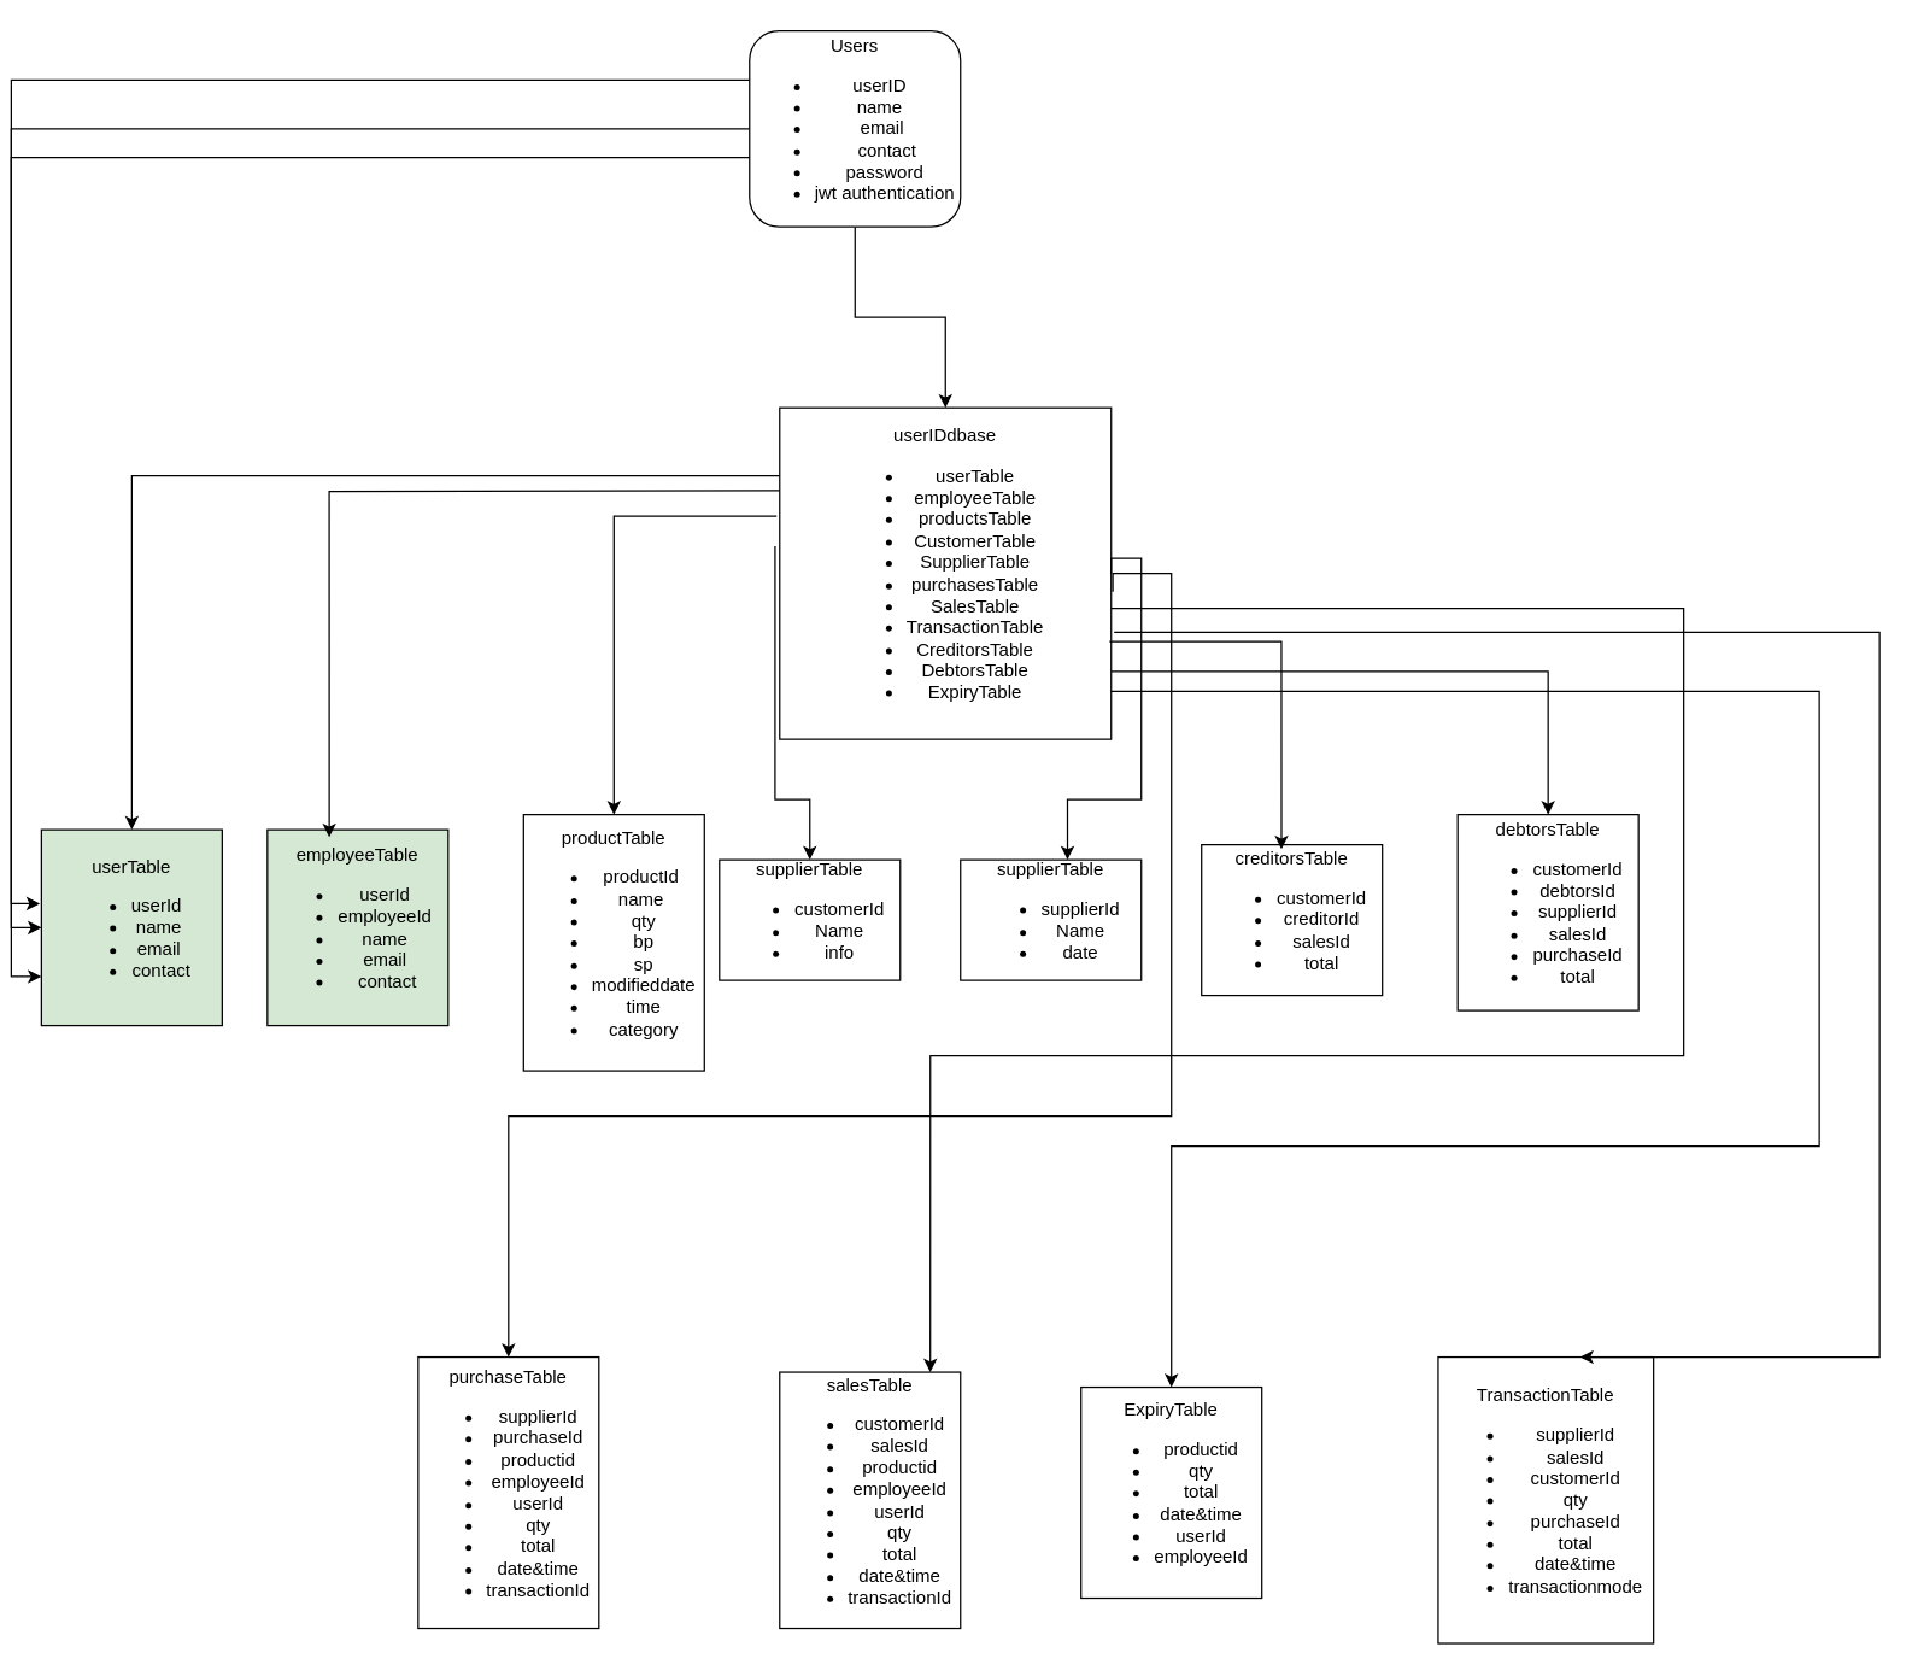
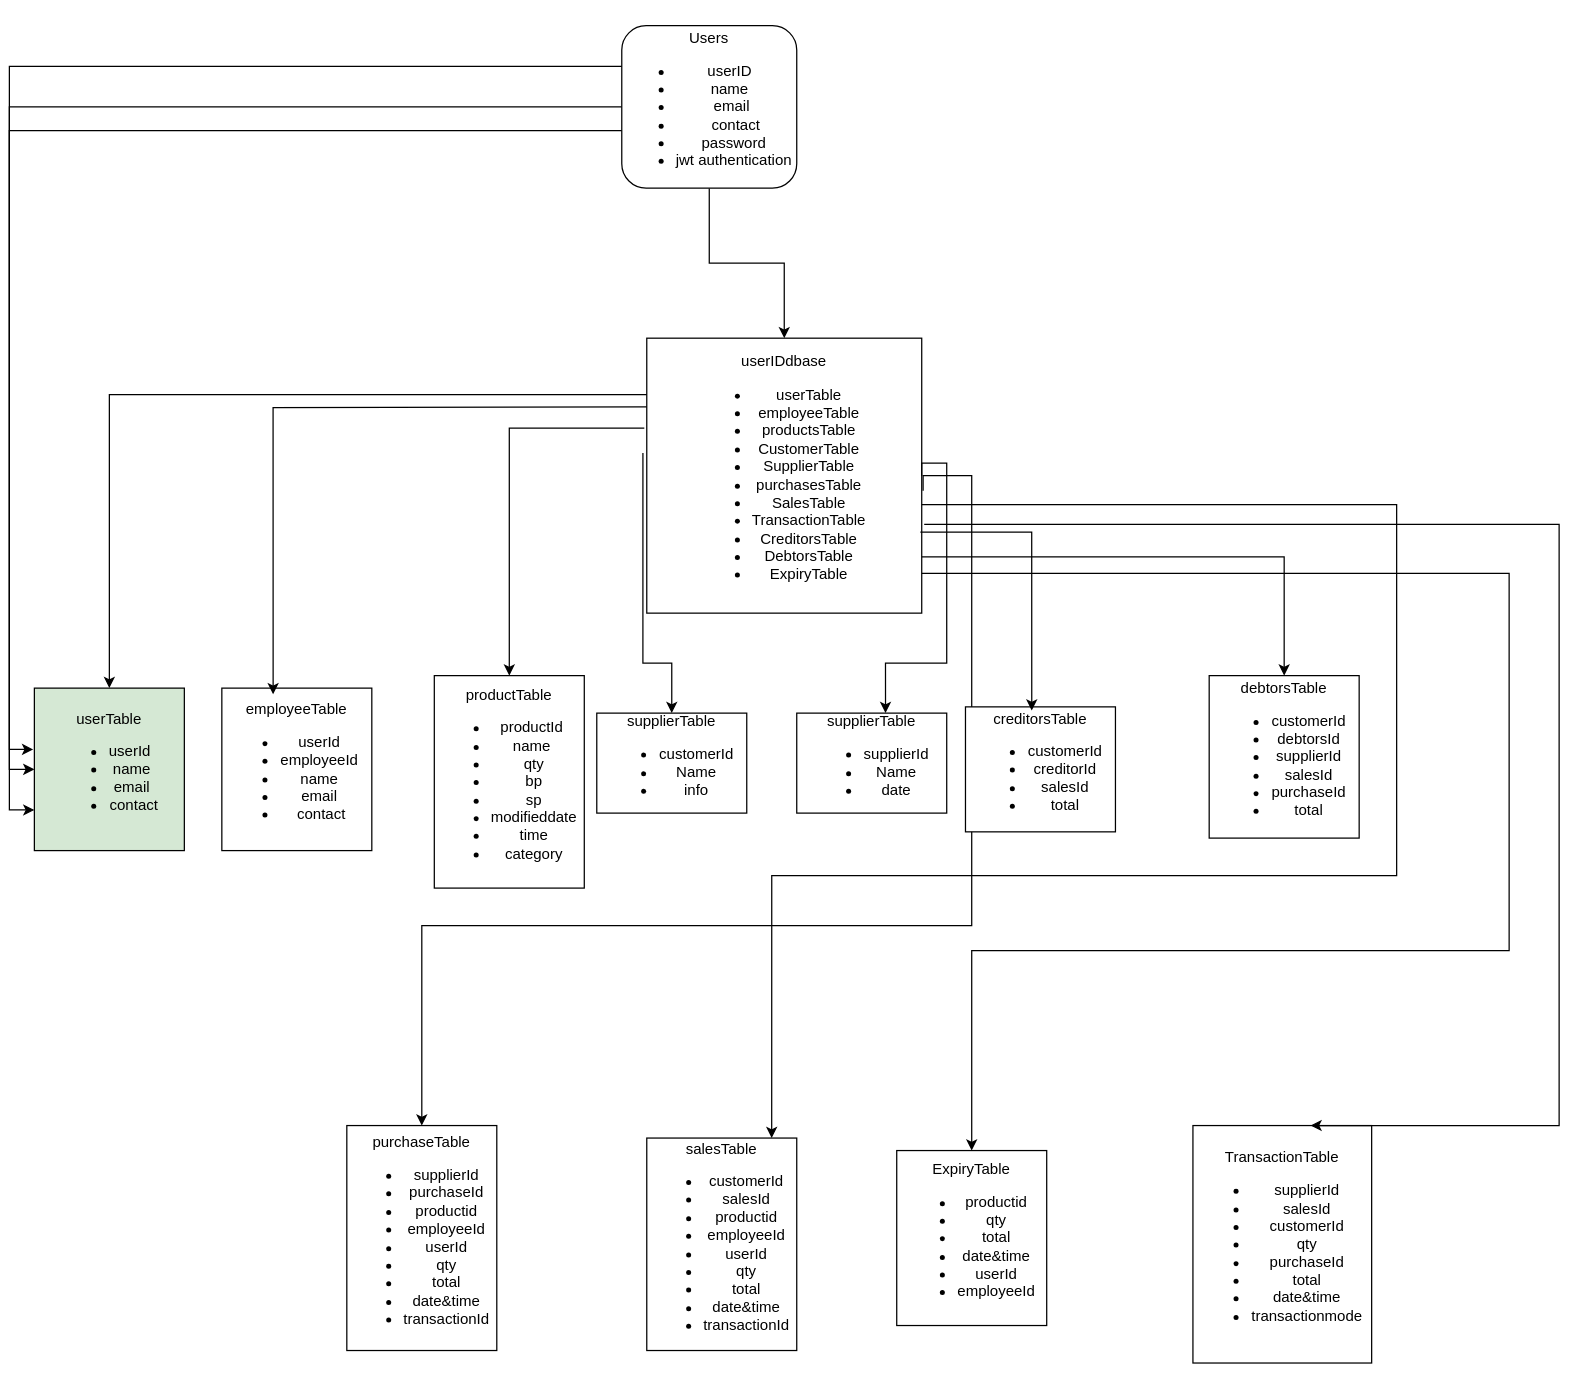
  <mxCell id="0" />
  <mxCell id="1" parent="0" />
  <mxCell id="2" value="" style="edgeStyle=orthogonalEdgeStyle;rounded=0;orthogonalLoop=1;jettySize=auto;html=1;" edge="1" parent="1" source="5" target="13"><mxGeometry relative="1" as="geometry" /></mxCell>
  <mxCell id="3" style="edgeStyle=orthogonalEdgeStyle;rounded=0;orthogonalLoop=1;jettySize=auto;html=1;exitX=0;exitY=0.5;exitDx=0;exitDy=0;entryX=0;entryY=0.5;entryDx=0;entryDy=0;" edge="1" parent="1" source="5" target="14"><mxGeometry relative="1" as="geometry" /></mxCell>
  <mxCell id="4" style="edgeStyle=orthogonalEdgeStyle;rounded=0;orthogonalLoop=1;jettySize=auto;html=1;exitX=0.014;exitY=0.646;exitDx=0;exitDy=0;entryX=0;entryY=0.75;entryDx=0;entryDy=0;exitPerimeter=0;" edge="1" parent="1" source="5" target="14"><mxGeometry relative="1" as="geometry" /></mxCell>
  <mxCell id="5" value="Users&lt;div&gt;&lt;div&gt;&lt;ul&gt;&lt;li&gt;userID&amp;nbsp;&amp;nbsp;&lt;/li&gt;&lt;li&gt;name&amp;nbsp;&amp;nbsp;&lt;/li&gt;&lt;li&gt;email&amp;nbsp;&lt;/li&gt;&lt;li&gt;&amp;nbsp;contact&lt;/li&gt;&lt;li&gt;password&lt;/li&gt;&lt;li&gt;jwt authentication&lt;/li&gt;&lt;/ul&gt;&lt;/div&gt;&lt;/div&gt;" style="rounded=1;whiteSpace=wrap;html=1;fontSize=12;glass=0;strokeWidth=1;shadow=0;" parent="1" vertex="1"><mxGeometry x="490" y="20" width="140" height="130" as="geometry" /></mxCell>
- <mxCell id="6" value="employeeTable&lt;div&gt;&lt;ul&gt;&lt;li&gt;userId&amp;nbsp;&lt;/li&gt;&lt;li&gt;employeeId&amp;nbsp;&lt;/li&gt;&lt;li&gt;name&amp;nbsp;&lt;/li&gt;&lt;li&gt;email&amp;nbsp;&lt;/li&gt;&lt;li&gt;contact&lt;/li&gt;&lt;/ul&gt;&lt;/div&gt;" style="rounded=0;whiteSpace=wrap;html=1;fillColor=#d5e8d4;" vertex="1" parent="1"><mxGeometry x="170" y="550" width="120" height="130" as="geometry" /></mxCell>
+ <mxCell id="6" value="employeeTable&lt;div&gt;&lt;ul&gt;&lt;li&gt;userId&amp;nbsp;&lt;/li&gt;&lt;li&gt;employeeId&amp;nbsp;&lt;/li&gt;&lt;li&gt;name&amp;nbsp;&lt;/li&gt;&lt;li&gt;email&amp;nbsp;&lt;/li&gt;&lt;li&gt;contact&lt;/li&gt;&lt;/ul&gt;&lt;/div&gt;" style="rounded=0;whiteSpace=wrap;html=1;" vertex="1" parent="1"><mxGeometry x="170" y="550" width="120" height="130" as="geometry" /></mxCell>
  <mxCell id="7" style="edgeStyle=orthogonalEdgeStyle;rounded=0;orthogonalLoop=1;jettySize=auto;html=1;exitX=0.005;exitY=0.205;exitDx=0;exitDy=0;exitPerimeter=0;" edge="1" parent="1" source="13" target="14"><mxGeometry relative="1" as="geometry" /></mxCell>
  <mxCell id="8" style="edgeStyle=orthogonalEdgeStyle;rounded=0;orthogonalLoop=1;jettySize=auto;html=1;exitX=-0.009;exitY=0.327;exitDx=0;exitDy=0;exitPerimeter=0;" edge="1" parent="1" source="13" target="16"><mxGeometry relative="1" as="geometry" /></mxCell>
  <mxCell id="9" style="edgeStyle=orthogonalEdgeStyle;rounded=0;orthogonalLoop=1;jettySize=auto;html=1;exitX=-0.014;exitY=0.418;exitDx=0;exitDy=0;exitPerimeter=0;" edge="1" parent="1" source="13" target="17"><mxGeometry relative="1" as="geometry" /></mxCell>
  <mxCell id="10" style="edgeStyle=orthogonalEdgeStyle;rounded=0;orthogonalLoop=1;jettySize=auto;html=1;exitX=1.005;exitY=0.555;exitDx=0;exitDy=0;exitPerimeter=0;" edge="1" parent="1" source="13" target="21"><mxGeometry relative="1" as="geometry"><Array as="points"><mxPoint x="731" y="380" /><mxPoint x="770" y="380" /><mxPoint x="770" y="740" /><mxPoint x="330" y="740" /></Array></mxGeometry></mxCell>
  <mxCell id="11" style="edgeStyle=orthogonalEdgeStyle;rounded=0;orthogonalLoop=1;jettySize=auto;html=1;exitX=0.995;exitY=0.795;exitDx=0;exitDy=0;entryX=0.5;entryY=0;entryDx=0;entryDy=0;exitPerimeter=0;" edge="1" parent="1" source="13" target="20"><mxGeometry relative="1" as="geometry" /></mxCell>
  <mxCell id="12" style="edgeStyle=orthogonalEdgeStyle;rounded=0;orthogonalLoop=1;jettySize=auto;html=1;exitX=0.991;exitY=0.855;exitDx=0;exitDy=0;exitPerimeter=0;" edge="1" parent="1" source="13" target="24"><mxGeometry relative="1" as="geometry"><Array as="points"><mxPoint x="1200" y="458" /><mxPoint x="1200" y="760" /><mxPoint x="770" y="760" /></Array></mxGeometry></mxCell>
  <mxCell id="13" value="userIDdbase&lt;div&gt;&lt;ul&gt;&lt;li&gt;userTable&lt;/li&gt;&lt;li&gt;employeeTable&lt;/li&gt;&lt;li&gt;productsTable&lt;/li&gt;&lt;li&gt;&lt;span style=&quot;background-color: transparent; color: light-dark(rgb(0, 0, 0), rgb(255, 255, 255));&quot;&gt;CustomerTable&lt;/span&gt;&lt;/li&gt;&lt;li&gt;SupplierTable&lt;/li&gt;&lt;li&gt;purchasesTable&lt;/li&gt;&lt;li&gt;SalesTable&lt;/li&gt;&lt;li&gt;TransactionTable&lt;/li&gt;&lt;li&gt;CreditorsTable&lt;/li&gt;&lt;li&gt;DebtorsTable&lt;/li&gt;&lt;li&gt;ExpiryTable&lt;/li&gt;&lt;/ul&gt;&lt;/div&gt;" style="whiteSpace=wrap;html=1;aspect=fixed;" vertex="1" parent="1"><mxGeometry x="510" y="270" width="220" height="220" as="geometry" /></mxCell>
  <mxCell id="14" value="userTable&lt;div&gt;&lt;ul&gt;&lt;li&gt;userId&amp;nbsp;&amp;nbsp;&lt;/li&gt;&lt;li&gt;name&amp;nbsp;&lt;/li&gt;&lt;li&gt;email&amp;nbsp;&lt;/li&gt;&lt;li&gt;contact&lt;/li&gt;&lt;/ul&gt;&lt;/div&gt;" style="rounded=0;whiteSpace=wrap;html=1;fillColor=#d5e8d4;" vertex="1" parent="1"><mxGeometry x="20" y="550" width="120" height="130" as="geometry" /></mxCell>
  <mxCell id="15" style="edgeStyle=orthogonalEdgeStyle;rounded=0;orthogonalLoop=1;jettySize=auto;html=1;exitX=0;exitY=0.25;exitDx=0;exitDy=0;entryX=-0.008;entryY=0.377;entryDx=0;entryDy=0;entryPerimeter=0;" edge="1" parent="1" source="5" target="14"><mxGeometry relative="1" as="geometry" /></mxCell>
  <mxCell id="16" value="productTable&lt;br&gt;&lt;div&gt;&lt;ul&gt;&lt;li&gt;productId&amp;nbsp;&lt;/li&gt;&lt;li&gt;name&amp;nbsp;&lt;/li&gt;&lt;li&gt;qty&lt;/li&gt;&lt;li&gt;bp&lt;/li&gt;&lt;li&gt;sp&lt;/li&gt;&lt;li&gt;modifieddate&lt;/li&gt;&lt;li&gt;time&lt;/li&gt;&lt;li&gt;category&lt;/li&gt;&lt;/ul&gt;&lt;/div&gt;" style="rounded=0;whiteSpace=wrap;html=1;" vertex="1" parent="1"><mxGeometry x="340" y="540" width="120" height="170" as="geometry" /></mxCell>
  <mxCell id="17" value="supplierTable&lt;br&gt;&lt;div&gt;&lt;ul&gt;&lt;li&gt;customerId&lt;/li&gt;&lt;li&gt;Name&lt;/li&gt;&lt;li&gt;info&lt;/li&gt;&lt;/ul&gt;&lt;/div&gt;" style="rounded=0;whiteSpace=wrap;html=1;" vertex="1" parent="1"><mxGeometry x="470" y="570" width="120" height="80" as="geometry" /></mxCell>
  <mxCell id="18" value="supplierTable&lt;br&gt;&lt;div&gt;&lt;ul&gt;&lt;li&gt;supplierId&lt;/li&gt;&lt;li&gt;Name&lt;/li&gt;&lt;li&gt;date&lt;/li&gt;&lt;/ul&gt;&lt;/div&gt;" style="rounded=0;whiteSpace=wrap;html=1;" vertex="1" parent="1"><mxGeometry x="630" y="570" width="120" height="80" as="geometry" /></mxCell>
- <mxCell id="19" value="creditorsTable&lt;br&gt;&lt;div&gt;&lt;ul&gt;&lt;li&gt;customerId&lt;/li&gt;&lt;li&gt;creditorId&lt;/li&gt;&lt;li&gt;salesId&lt;/li&gt;&lt;li&gt;total&lt;/li&gt;&lt;/ul&gt;&lt;/div&gt;" style="rounded=0;whiteSpace=wrap;html=1;" vertex="1" parent="1"><mxGeometry x="790" y="560" width="120" height="100" as="geometry" /></mxCell>
+ <mxCell id="19" value="creditorsTable&lt;br&gt;&lt;div&gt;&lt;ul&gt;&lt;li&gt;customerId&lt;/li&gt;&lt;li&gt;creditorId&lt;/li&gt;&lt;li&gt;salesId&lt;/li&gt;&lt;li&gt;total&lt;/li&gt;&lt;/ul&gt;&lt;/div&gt;" style="rounded=0;whiteSpace=wrap;html=1;" vertex="1" parent="1"><mxGeometry x="765" y="565" width="120" height="100" as="geometry" /></mxCell>
  <mxCell id="20" value="debtorsTable&lt;br&gt;&lt;div&gt;&lt;ul&gt;&lt;li&gt;customerId&lt;/li&gt;&lt;li&gt;debtorsId&lt;/li&gt;&lt;li&gt;supplierId&lt;/li&gt;&lt;li&gt;salesId&lt;/li&gt;&lt;li&gt;purchaseId&lt;/li&gt;&lt;li&gt;total&lt;/li&gt;&lt;/ul&gt;&lt;/div&gt;" style="rounded=0;whiteSpace=wrap;html=1;" vertex="1" parent="1"><mxGeometry x="960" y="540" width="120" height="130" as="geometry" /></mxCell>
  <mxCell id="21" value="purchaseTable&lt;br&gt;&lt;div&gt;&lt;ul&gt;&lt;li&gt;supplierId&lt;/li&gt;&lt;li&gt;purchaseId&lt;/li&gt;&lt;li&gt;productid&lt;/li&gt;&lt;li&gt;employeeId&lt;/li&gt;&lt;li&gt;userId&lt;/li&gt;&lt;li&gt;qty&lt;/li&gt;&lt;li&gt;total&lt;/li&gt;&lt;li&gt;date&amp;amp;time&lt;/li&gt;&lt;li&gt;transactionId&lt;/li&gt;&lt;/ul&gt;&lt;/div&gt;" style="rounded=0;whiteSpace=wrap;html=1;" vertex="1" parent="1"><mxGeometry x="270" y="900" width="120" height="180" as="geometry" /></mxCell>
  <mxCell id="22" value="salesTable&lt;br&gt;&lt;div&gt;&lt;ul&gt;&lt;li&gt;customerId&lt;/li&gt;&lt;li&gt;salesId&lt;/li&gt;&lt;li&gt;productid&lt;/li&gt;&lt;li&gt;employeeId&lt;/li&gt;&lt;li&gt;userId&lt;/li&gt;&lt;li&gt;qty&lt;/li&gt;&lt;li&gt;total&lt;/li&gt;&lt;li&gt;date&amp;amp;time&lt;/li&gt;&lt;li&gt;transactionId&lt;/li&gt;&lt;/ul&gt;&lt;/div&gt;" style="rounded=0;whiteSpace=wrap;html=1;" vertex="1" parent="1"><mxGeometry x="510" y="910" width="120" height="170" as="geometry" /></mxCell>
  <mxCell id="23" value="TransactionTable&lt;br&gt;&lt;div&gt;&lt;ul&gt;&lt;li&gt;supplierId&lt;/li&gt;&lt;li&gt;salesId&lt;/li&gt;&lt;li&gt;customerId&lt;/li&gt;&lt;li&gt;qty&lt;/li&gt;&lt;li&gt;purchaseId&lt;/li&gt;&lt;li&gt;total&lt;/li&gt;&lt;li&gt;date&amp;amp;time&lt;/li&gt;&lt;li&gt;transactionmode&lt;/li&gt;&lt;/ul&gt;&lt;/div&gt;" style="rounded=0;whiteSpace=wrap;html=1;" vertex="1" parent="1"><mxGeometry x="947" y="900" width="143" height="190" as="geometry" /></mxCell>
  <mxCell id="24" value="ExpiryTable&lt;div&gt;&lt;ul&gt;&lt;li&gt;productid&lt;/li&gt;&lt;li&gt;qty&lt;/li&gt;&lt;li&gt;total&lt;/li&gt;&lt;li&gt;date&amp;amp;time&lt;/li&gt;&lt;li&gt;userId&lt;/li&gt;&lt;li&gt;employeeId&lt;/li&gt;&lt;/ul&gt;&lt;/div&gt;" style="rounded=0;whiteSpace=wrap;html=1;" vertex="1" parent="1"><mxGeometry x="710" y="920" width="120" height="140" as="geometry" /></mxCell>
  <mxCell id="25" style="edgeStyle=orthogonalEdgeStyle;rounded=0;orthogonalLoop=1;jettySize=auto;html=1;entryX=0.342;entryY=0.038;entryDx=0;entryDy=0;entryPerimeter=0;" edge="1" parent="1" target="6"><mxGeometry relative="1" as="geometry"><mxPoint x="510" y="325" as="sourcePoint" /></mxGeometry></mxCell>
  <mxCell id="26" style="edgeStyle=orthogonalEdgeStyle;rounded=0;orthogonalLoop=1;jettySize=auto;html=1;exitX=1;exitY=0.5;exitDx=0;exitDy=0;entryX=0.592;entryY=0;entryDx=0;entryDy=0;entryPerimeter=0;" edge="1" parent="1" source="13" target="18"><mxGeometry relative="1" as="geometry"><Array as="points"><mxPoint x="730" y="370" /><mxPoint x="750" y="370" /><mxPoint x="750" y="530" /><mxPoint x="701" y="530" /></Array></mxGeometry></mxCell>
  <mxCell id="27" style="edgeStyle=orthogonalEdgeStyle;rounded=0;orthogonalLoop=1;jettySize=auto;html=1;exitX=0.995;exitY=0.705;exitDx=0;exitDy=0;entryX=0.442;entryY=0.03;entryDx=0;entryDy=0;entryPerimeter=0;exitPerimeter=0;" edge="1" parent="1" source="13" target="19"><mxGeometry relative="1" as="geometry" /></mxCell>
  <mxCell id="28" style="edgeStyle=orthogonalEdgeStyle;rounded=0;orthogonalLoop=1;jettySize=auto;html=1;exitX=1;exitY=0.605;exitDx=0;exitDy=0;entryX=0.833;entryY=0;entryDx=0;entryDy=0;entryPerimeter=0;exitPerimeter=0;" edge="1" parent="1" source="13" target="22"><mxGeometry relative="1" as="geometry"><Array as="points"><mxPoint x="1110" y="403" /><mxPoint x="1110" y="700" /><mxPoint x="610" y="700" /></Array></mxGeometry></mxCell>
  <mxCell id="29" style="edgeStyle=orthogonalEdgeStyle;rounded=0;orthogonalLoop=1;jettySize=auto;html=1;exitX=1.009;exitY=0.677;exitDx=0;exitDy=0;entryX=0.658;entryY=0;entryDx=0;entryDy=0;entryPerimeter=0;exitPerimeter=0;" edge="1" parent="1" source="13" target="23"><mxGeometry relative="1" as="geometry"><Array as="points"><mxPoint x="1240" y="419" /><mxPoint x="1240" y="900" /></Array></mxGeometry></mxCell>
